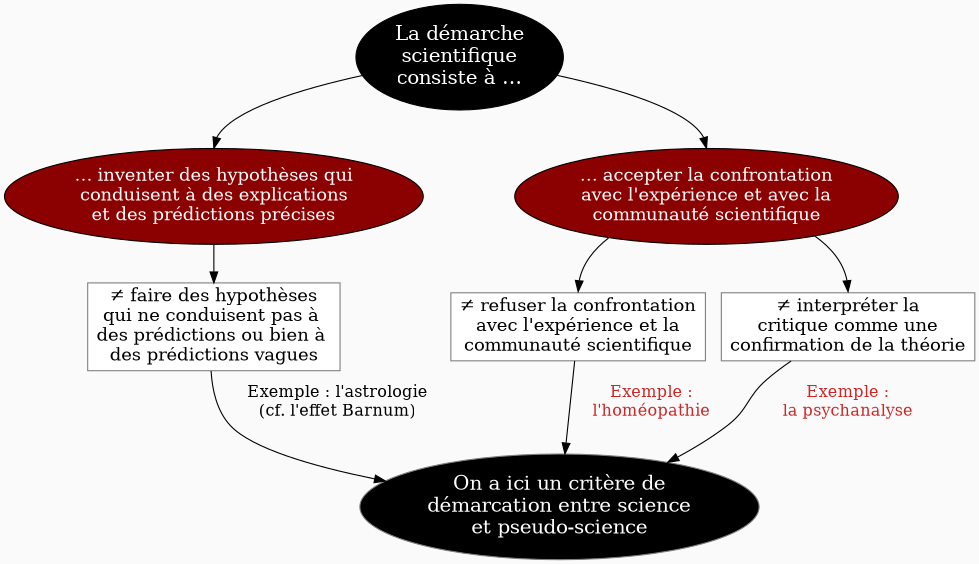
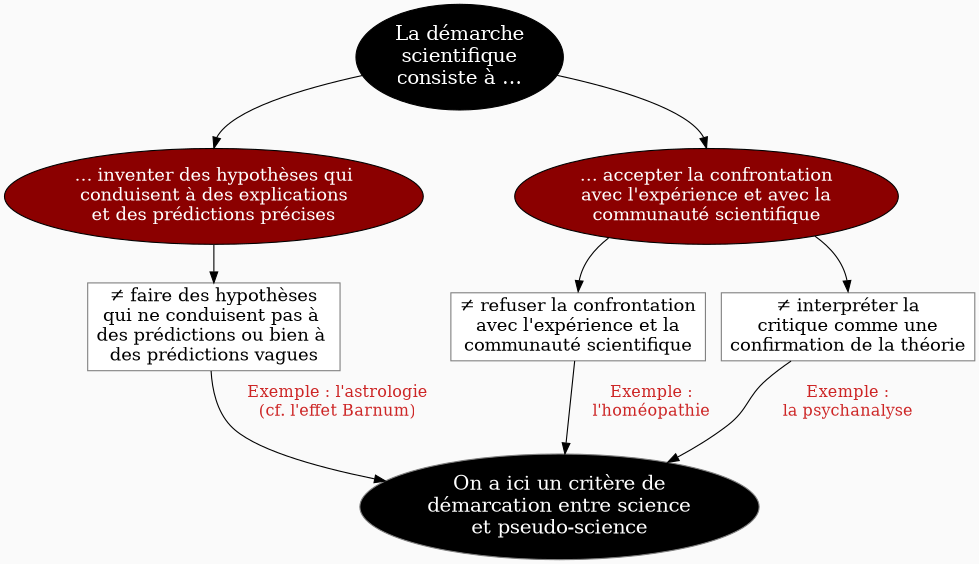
  digraph {
    bgcolor=grey98
    nodesep=0.2
    ranksep=0.1
    splines=true
    style=filled
    node [fillcolor=white fontcolor=white fontsize=16 style=filled color=grey50]
    edge [minlen=4]
    n1 [fillcolor=red4 label="… inventer des hypothèses qui\nconduisent à des explications\net des prédictions précises" color=""]
    n2 [fillcolor=red4 label="… accepter la confrontation\navec l'expérience et avec la\ncommunauté scientifique" color=""]
    n3 [fillcolor=12 fontsize=18 label="La démarche\nscientifique\nconsiste à …" color=""]
    n4 [fontcolor=black label="≠ faire des hypothèses\nqui ne conduisent pas à \ndes prédictions ou bien à \ndes prédictions vagues" shape=box]
    n5 [fontcolor=black label="≠ refuser la confrontation\navec l'expérience et la\ncommunauté scientifique" shape=box]
    n6 [fontcolor=black label="≠ interpréter la\ncritique comme une\nconfirmation de la théorie" shape=box]
    n7 [fillcolor=12 fontsize=18 label="On a ici un critère de\ndémarcation entre science\net pseudo-science" shape=oval]
-   n8 [fillcolor=grey98 fontcolor=black fontsize=15 label="Exemple : l'astrologie\n(cf. l'effet Barnum)" shape=plaintext style="filled, rounded"]
+   n8 [fillcolor=grey98 fontcolor=firebrick3 fontsize=15 label="Exemple : l'astrologie\n(cf. l'effet Barnum)" shape=plaintext style="filled, rounded"]
    n9 [fillcolor=grey98 fontcolor=firebrick3 fontsize=15 label="Exemple :\nl'homéopathie" shape=plaintext style="filled, rounded"]
    n10 [fillcolor=grey98 fontcolor=firebrick3 fontsize=15 label="Exemple :\nla psychanalyse" shape=plaintext style="filled, rounded"]
    subgraph sub_1 {
      rank=same
      n1
      n2
    }
    n1 -> n2 [minlen=6 style=invis]
    n1 -> n4 [headport=n weight=10]
    n2 -> n5 [headport=n weight=2]
    n2 -> n6 [headport=n]
    n3 -> n1 [headport=n]
    n3 -> n2 [headport=n]
    n4 -> n7
    n4 -> n8 [minlen=1 style=invis]
    n5 -> n7
    n5 -> n9 [minlen=1 style=invis]
    n6 -> n7
    n6 -> n10 [minlen=1 style=invis]
  }
